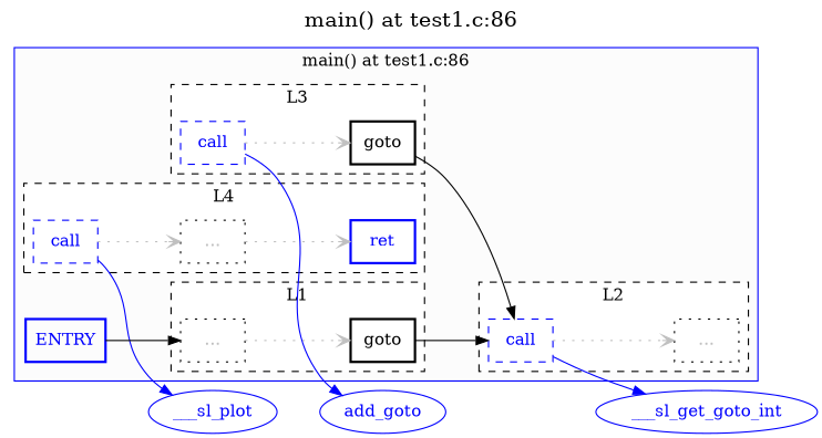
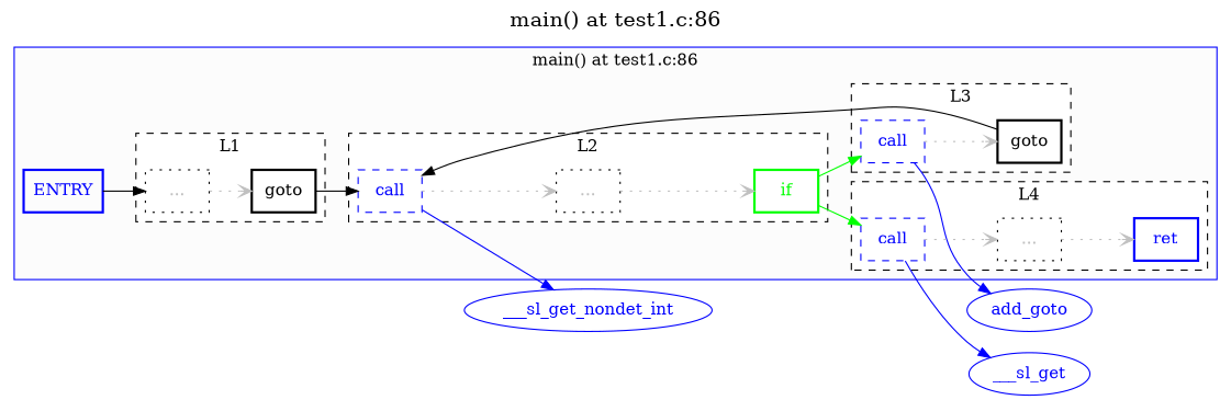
  digraph {
    label=<<FONT POINT-SIZE="18">main() at test1.c:86</FONT>>
    labelloc=t
    rankdir=LR
    node [color=blue fontcolor=blue shape=box style=bold]
    edge [color=gray]
    n1 [color=black fontcolor=gray label="..." style=dotted]
    n2 [color=black fontcolor=black label=goto]
    n3 [label=call style=dashed]
    n4 [color=black fontcolor=black label=goto]
    n5 [label=call style=dashed]
    n6 [color=black fontcolor=gray label="..." style=dotted]
+   n7 [color=green fontcolor=green label=if]
    n8 [label=call style=dashed]
    n9 [color=black fontcolor=gray label="..." style=dotted]
    n10 [label=ret]
    n11 [label=ENTRY]
    n12 [label=add_goto shape="" style=""]
-   n13 [label=___sl_get_goto_int shape="" style=""]
-   n14 [label=___sl_plot shape="" style=""]
+   n13 [label=___sl_get_nondet_int shape="" style=""]
+   n14 [label=___sl_get shape="" style=""]
    subgraph cluster_1 {
      bgcolor=gray99
      color=blue
      label="main() at test1.c:86"
      n11
      subgraph cluster_2 {
        bgcolor=white
        color=black
        label=L1
        style=dashed
        n1
        n2
      }
      subgraph cluster_3 {
        bgcolor=white
        color=black
        label=L3
        style=dashed
        n3
        n4
      }
      subgraph cluster_4 {
        bgcolor=white
        color=black
        label=L2
        style=dashed
        n5
        n6
+       n7
      }
      subgraph cluster_5 {
        bgcolor=white
        color=black
        label=L4
        style=dashed
        n8
        n9
        n10
      }
    }
    n1 -> n2 [arrowhead=open style=dotted]
    n2 -> n5 [color=black]
    n3 -> n4 [arrowhead=open style=dotted]
    n3 -> n12 [color=blue]
    n4 -> n5 [color=black]
    n5 -> n6 [arrowhead=open style=dotted]
    n5 -> n13 [color=blue]
+   n6 -> n7 [arrowhead=open style=dotted]
+   n7 -> n3 [color=green]
+   n7 -> n8 [color=green]
    n8 -> n9 [arrowhead=open style=dotted]
    n8 -> n14 [color=blue]
    n9 -> n10 [arrowhead=open style=dotted]
    n11 -> n1 [color=black]
  }
